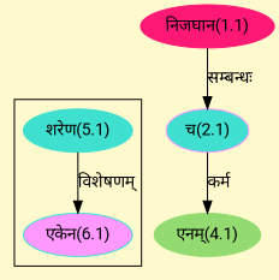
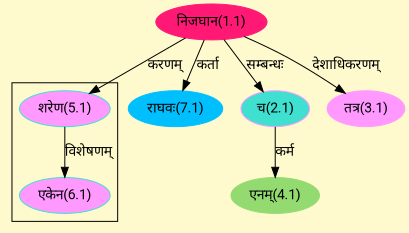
  digraph {
    bgcolor=lemonchiffon1
    compound=true
    fontname=Roboto
    rankdir=BT
    node [color="#40E0D0" fontname=Roboto style=filled]
    edge [dir=back fontname=Roboto]
    n1 [fillcolor="#FF99FF" label="एकेन(6.1)"]
-   n2 [label="शरेण(5.1)"]
+   n2 [label="शरेण(5.1)" fillcolor="#FF99FF"]
    n3 [color="#FF1975" label="निजघान(1.1)"]
+   n4 [color="#00BFFF" label="राघवः(7.1)"]
    n5 [color="#FF99FF" fillcolor="#40E0D0" label="च(2.1)"]
+   n6 [color="#FF99FF" label="तत्र(3.1)"]
    n7 [color="#93DB70" label="एनम्(4.1)"]
    subgraph cluster_1 {
      n1
      n2
    }
    n1 -> n2 [label="विशेषणम्"]
+   n2 -> n3 [label="करणम्"]
+   n4 -> n3 [label="कर्ता"]
    n5 -> n3 [label="सम्बन्धः"]
+   n6 -> n3 [label="देशाधिकरणम्"]
    n7 -> n5 [label="कर्म"]
  }
